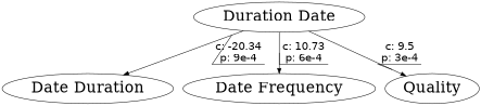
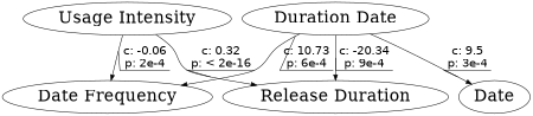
  digraph {
    node [fontsize=30]
    edge [decorate=true dir=forward fontname=helvetica fontsize=20]
    n1 [label="Duration Date"]
-   "Release Duration" [label="Date Duration"]
+   "Release Duration"
    n3 [label="Date Frequency"]
-   Quality
+   Quality [label=Date]
+   "Usage Intensity"
    n1 -> "Release Duration" [label=" c: -20.34 \n p: 9e-4 "]
    n1 -> n3 [label=" c: 10.73 \n p: 6e-4 "]
    n1 -> Quality [label=" c: 9.5 \n p: 3e-4 "]
+   "Usage Intensity" -> "Release Duration" [label=" c: 0.32 \n p: < 2e-16 "]
+   "Usage Intensity" -> n3 [label=" c: -0.06 \n p: 2e-4 "]
  }
